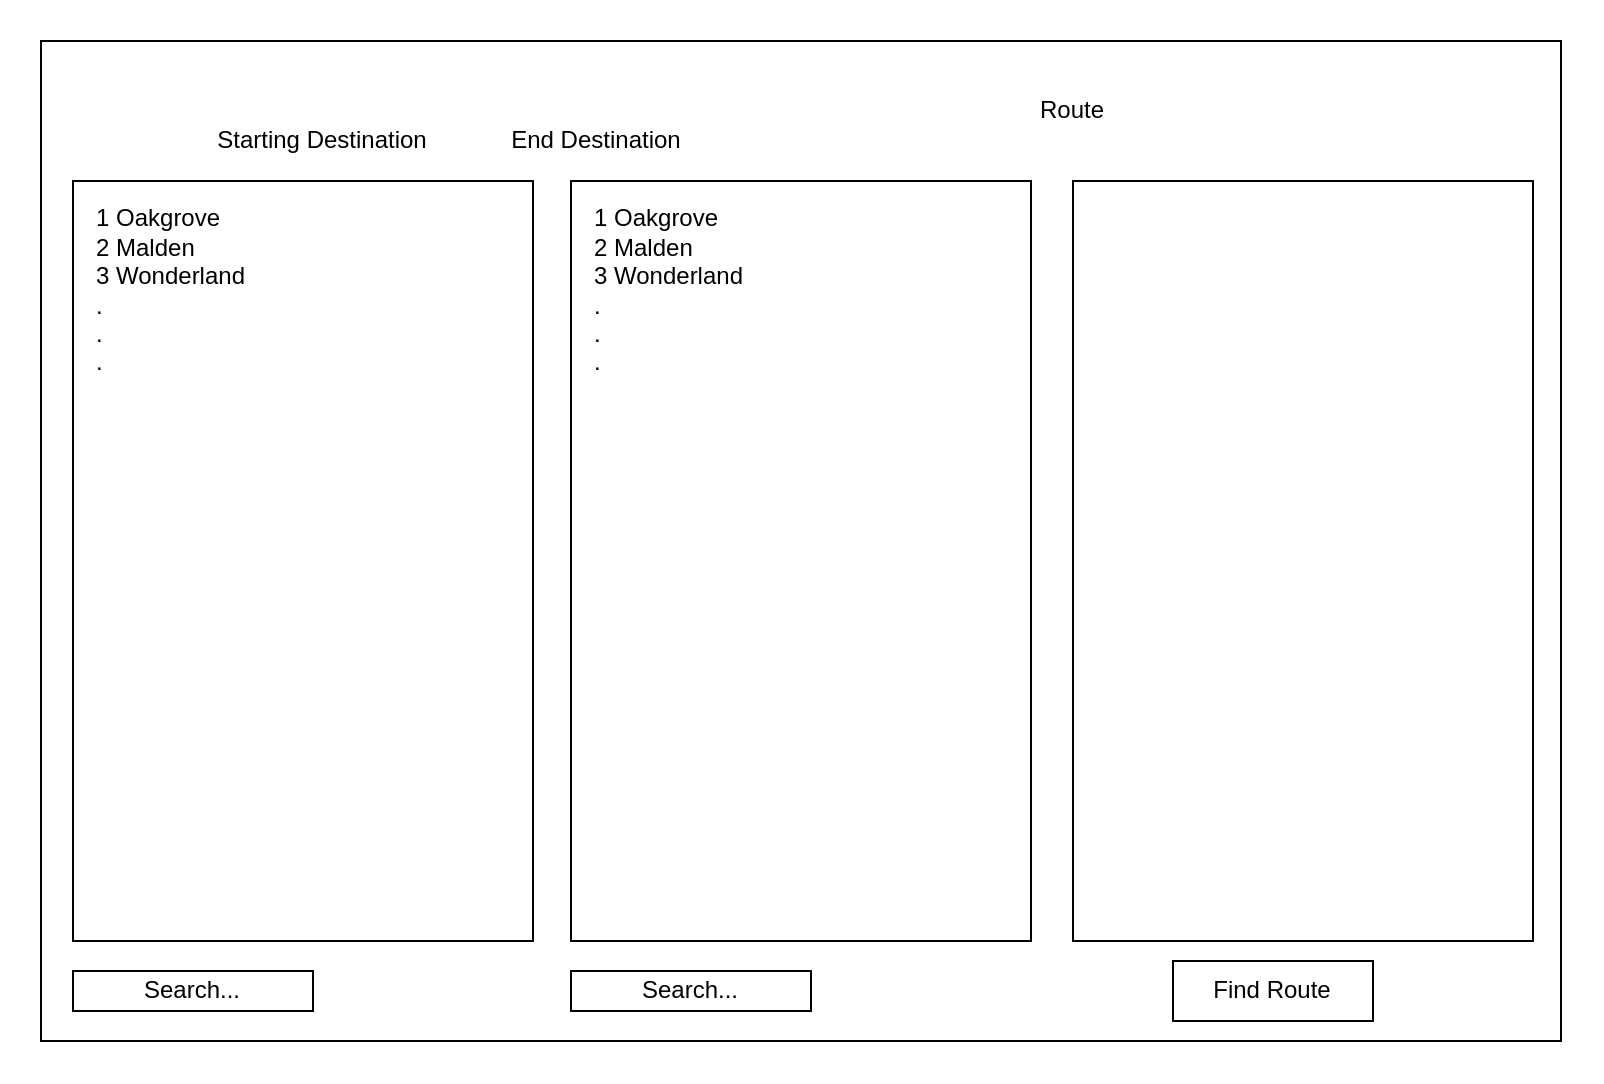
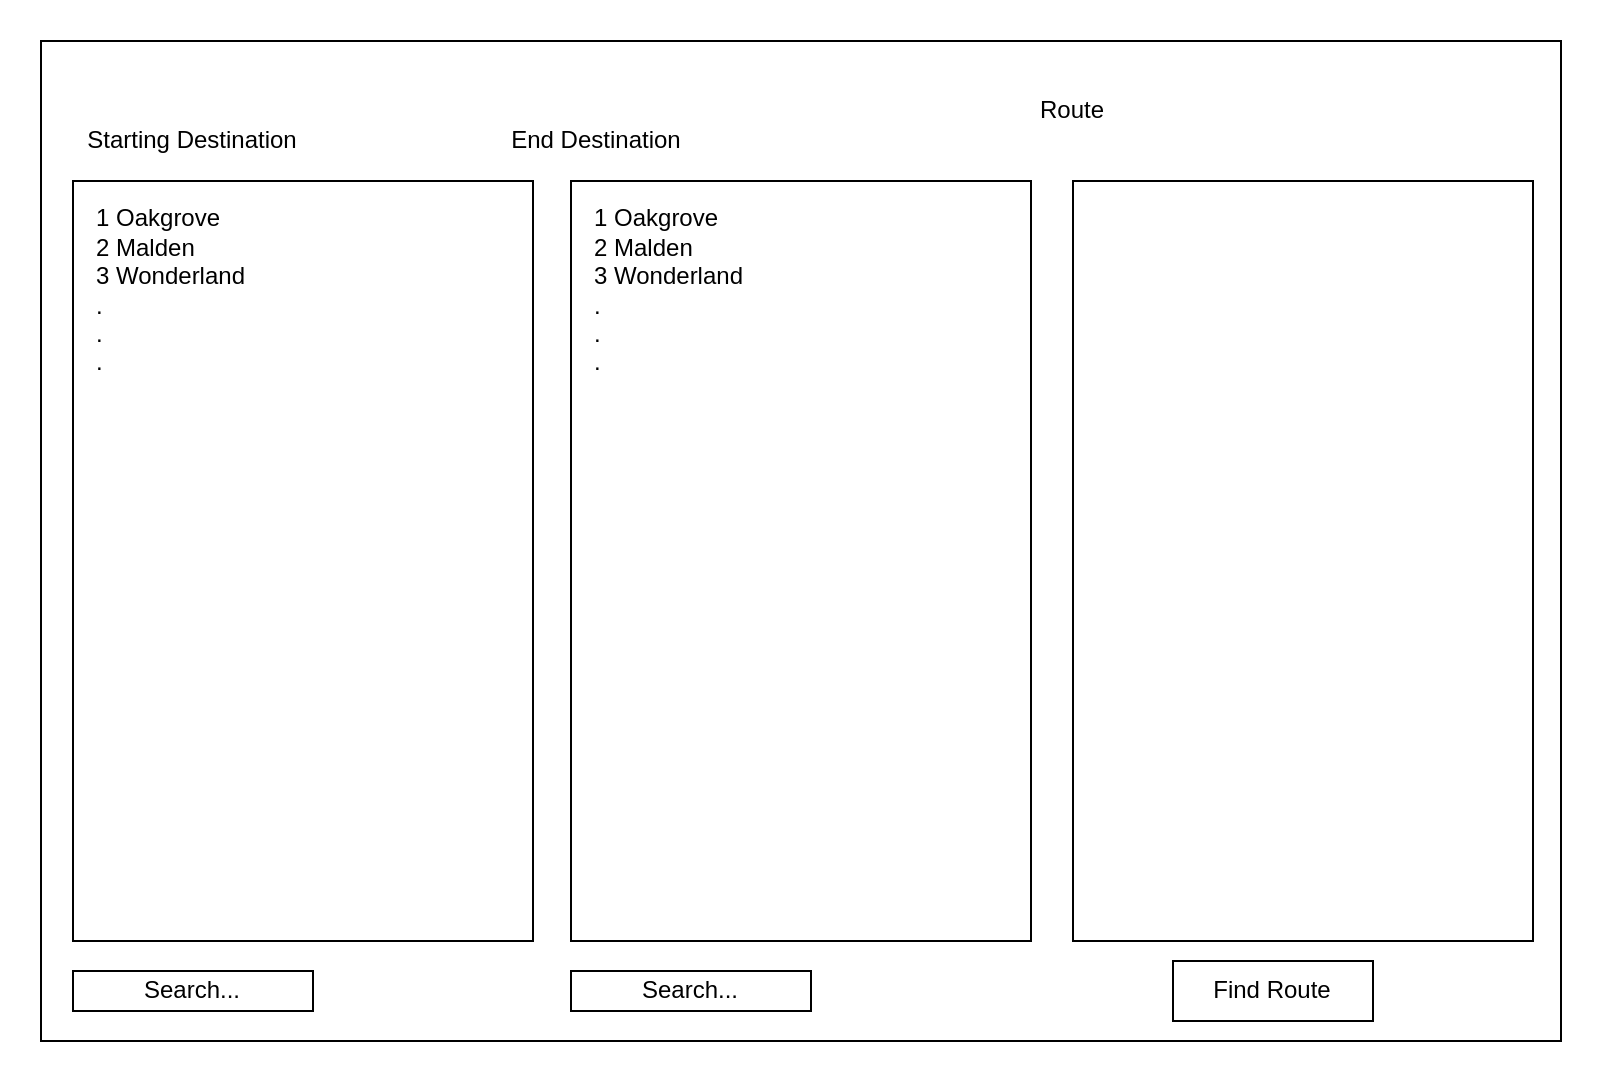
  <mxCell id="0" />
  <mxCell id="1" parent="0" />
  <mxCell id="2" value="" style="rounded=0;whiteSpace=wrap;html=1;" vertex="1" parent="1"><mxGeometry x="20" y="20" width="760" height="500" as="geometry" /></mxCell>
  <mxCell id="3" value="" style="rounded=0;whiteSpace=wrap;html=1;" vertex="1" parent="1"><mxGeometry x="36" y="90" width="230" height="380" as="geometry" /></mxCell>
  <mxCell id="4" value="" style="rounded=0;whiteSpace=wrap;html=1;" vertex="1" parent="1"><mxGeometry x="285" y="90" width="230" height="380" as="geometry" /></mxCell>
  <mxCell id="5" value="" style="rounded=0;whiteSpace=wrap;html=1;" vertex="1" parent="1"><mxGeometry x="536" y="90" width="230" height="380" as="geometry" /></mxCell>
- <mxCell id="6" value="Starting Destination" style="text;html=1;strokeColor=none;fillColor=none;align=center;verticalAlign=middle;whiteSpace=wrap;rounded=0;" vertex="1" parent="1"><mxGeometry x="101" y="60" width="120" height="20" as="geometry" /></mxCell>
+ <mxCell id="6" value="Starting Destination" style="text;html=1;strokeColor=none;fillColor=none;align=center;verticalAlign=middle;whiteSpace=wrap;rounded=0;" vertex="1" parent="1"><mxGeometry x="36" y="60" width="120" height="20" as="geometry" /></mxCell>
  <mxCell id="7" value="End Destination" style="text;html=1;strokeColor=none;fillColor=none;align=center;verticalAlign=middle;whiteSpace=wrap;rounded=0;" vertex="1" parent="1"><mxGeometry x="250" y="60" width="96" height="20" as="geometry" /></mxCell>
  <mxCell id="8" value="Route" style="text;html=1;strokeColor=none;fillColor=none;align=center;verticalAlign=middle;whiteSpace=wrap;rounded=0;" vertex="1" parent="1"><mxGeometry x="511" y="45" width="50" height="20" as="geometry" /></mxCell>
  <mxCell id="9" value="Find Route" style="text;html=1;fillColor=none;align=center;verticalAlign=middle;whiteSpace=wrap;rounded=0;strokeColor=#000000;" vertex="1" parent="1"><mxGeometry x="586" y="480" width="100" height="30" as="geometry" /></mxCell>
  <mxCell id="10" value="1 Oakgrove&lt;br&gt;2 Malden&lt;br&gt;&lt;div&gt;&lt;span&gt;3 Wonderland&lt;/span&gt;&lt;/div&gt;&lt;div&gt;&lt;span&gt;.&lt;/span&gt;&lt;/div&gt;&lt;div&gt;&lt;span&gt;.&lt;/span&gt;&lt;/div&gt;&lt;div&gt;&lt;span&gt;.&lt;/span&gt;&lt;/div&gt;" style="text;html=1;strokeColor=none;fillColor=none;align=left;verticalAlign=middle;whiteSpace=wrap;rounded=0;" vertex="1" parent="1"><mxGeometry x="46" y="100" width="210" height="90" as="geometry" /></mxCell>
  <mxCell id="11" value="1 Oakgrove&lt;br&gt;2 Malden&lt;br&gt;&lt;div&gt;3 Wonderland&lt;/div&gt;&lt;div&gt;&lt;span&gt;.&lt;/span&gt;&lt;/div&gt;&lt;div&gt;&lt;span&gt;.&lt;/span&gt;&lt;/div&gt;&lt;div&gt;&lt;span&gt;.&lt;/span&gt;&lt;/div&gt;" style="text;html=1;strokeColor=none;fillColor=none;align=left;verticalAlign=middle;whiteSpace=wrap;rounded=0;" vertex="1" parent="1"><mxGeometry x="295" y="100" width="210" height="90" as="geometry" /></mxCell>
  <mxCell id="12" value="Search..." style="rounded=0;whiteSpace=wrap;html=1;strokeColor=#000000;" vertex="1" parent="1"><mxGeometry x="36" y="485" width="120" height="20" as="geometry" /></mxCell>
  <mxCell id="13" value="Search..." style="rounded=0;whiteSpace=wrap;html=1;strokeColor=#000000;" vertex="1" parent="1"><mxGeometry x="285" y="485" width="120" height="20" as="geometry" /></mxCell>
